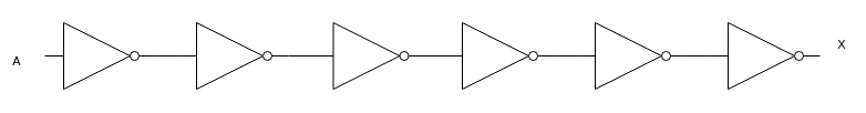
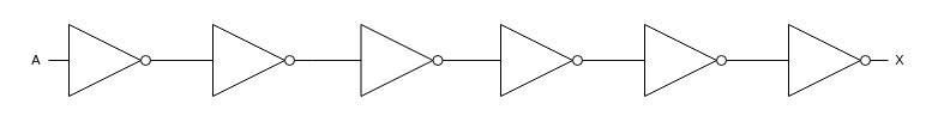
  <mxCell id="0" />
  <mxCell id="1" parent="0" />
  <mxCell id="2" value="" style="edgeStyle=orthogonalEdgeStyle;rounded=0;orthogonalLoop=1;jettySize=auto;html=1;endArrow=none;endFill=0;" edge="1" parent="1" source="3" target="7"><mxGeometry relative="1" as="geometry" /></mxCell>
  <mxCell id="3" value="" style="verticalLabelPosition=bottom;shadow=0;dashed=0;align=center;html=1;verticalAlign=top;shape=mxgraph.electrical.logic_gates.inverter_2" parent="1" vertex="1"><mxGeometry x="40" y="20" width="100" height="60" as="geometry" /></mxCell>
- <mxCell id="4" value="A" style="text;html=1;align=center;verticalAlign=middle;whiteSpace=wrap;rounded=0;fontFamily=Helvetica;fontSize=11;fontColor=default;labelBackgroundColor=default;" parent="1" vertex="1"><mxGeometry x="5" y="45" width="20" height="20" as="geometry" /></mxCell>
- <mxCell id="5" value="X" style="text;html=1;align=center;verticalAlign=middle;whiteSpace=wrap;rounded=0;fontFamily=Helvetica;fontSize=11;fontColor=default;labelBackgroundColor=default;" parent="1" vertex="1"><mxGeometry x="750" y="30" width="20" height="20" as="geometry" /></mxCell>
+ <mxCell id="4" value="A" style="text;html=1;align=center;verticalAlign=middle;whiteSpace=wrap;rounded=0;fontFamily=Helvetica;fontSize=11;fontColor=default;labelBackgroundColor=default;" parent="1" vertex="1"><mxGeometry x="20" y="40" width="20" height="20" as="geometry" /></mxCell>
+ <mxCell id="5" value="X" style="text;html=1;align=center;verticalAlign=middle;whiteSpace=wrap;rounded=0;fontFamily=Helvetica;fontSize=11;fontColor=default;labelBackgroundColor=default;" parent="1" vertex="1"><mxGeometry x="740" y="40" width="20" height="20" as="geometry" /></mxCell>
  <mxCell id="6" value="" style="edgeStyle=orthogonalEdgeStyle;shape=connector;rounded=0;orthogonalLoop=1;jettySize=auto;html=1;strokeColor=default;align=center;verticalAlign=middle;fontFamily=Helvetica;fontSize=11;fontColor=default;labelBackgroundColor=default;endArrow=none;endFill=0;" edge="1" parent="1" source="7" target="9"><mxGeometry relative="1" as="geometry" /></mxCell>
  <mxCell id="7" value="" style="verticalLabelPosition=bottom;shadow=0;dashed=0;align=center;html=1;verticalAlign=top;shape=mxgraph.electrical.logic_gates.inverter_2" vertex="1" parent="1"><mxGeometry x="160" y="20" width="100" height="60" as="geometry" /></mxCell>
  <mxCell id="8" value="" style="edgeStyle=orthogonalEdgeStyle;shape=connector;rounded=0;orthogonalLoop=1;jettySize=auto;html=1;strokeColor=default;align=center;verticalAlign=middle;fontFamily=Helvetica;fontSize=11;fontColor=default;labelBackgroundColor=default;endArrow=none;endFill=0;" edge="1" parent="1" source="9" target="11"><mxGeometry relative="1" as="geometry" /></mxCell>
  <mxCell id="9" value="" style="verticalLabelPosition=bottom;shadow=0;dashed=0;align=center;html=1;verticalAlign=top;shape=mxgraph.electrical.logic_gates.inverter_2" vertex="1" parent="1"><mxGeometry x="283.5" y="20" width="100" height="60" as="geometry" /></mxCell>
  <mxCell id="10" value="" style="edgeStyle=orthogonalEdgeStyle;shape=connector;rounded=0;orthogonalLoop=1;jettySize=auto;html=1;strokeColor=default;align=center;verticalAlign=middle;fontFamily=Helvetica;fontSize=11;fontColor=default;labelBackgroundColor=default;endArrow=none;endFill=0;" edge="1" parent="1" source="11" target="13"><mxGeometry relative="1" as="geometry" /></mxCell>
  <mxCell id="11" value="" style="verticalLabelPosition=bottom;shadow=0;dashed=0;align=center;html=1;verticalAlign=top;shape=mxgraph.electrical.logic_gates.inverter_2" vertex="1" parent="1"><mxGeometry x="400" y="20" width="100" height="60" as="geometry" /></mxCell>
  <mxCell id="12" value="" style="edgeStyle=orthogonalEdgeStyle;shape=connector;rounded=0;orthogonalLoop=1;jettySize=auto;html=1;strokeColor=default;align=center;verticalAlign=middle;fontFamily=Helvetica;fontSize=11;fontColor=default;labelBackgroundColor=default;endArrow=none;endFill=0;" edge="1" parent="1" source="13" target="14"><mxGeometry relative="1" as="geometry" /></mxCell>
  <mxCell id="13" value="" style="verticalLabelPosition=bottom;shadow=0;dashed=0;align=center;html=1;verticalAlign=top;shape=mxgraph.electrical.logic_gates.inverter_2" vertex="1" parent="1"><mxGeometry x="520" y="20" width="100" height="60" as="geometry" /></mxCell>
  <mxCell id="14" value="" style="verticalLabelPosition=bottom;shadow=0;dashed=0;align=center;html=1;verticalAlign=top;shape=mxgraph.electrical.logic_gates.inverter_2" vertex="1" parent="1"><mxGeometry x="640" y="20" width="100" height="60" as="geometry" /></mxCell>
